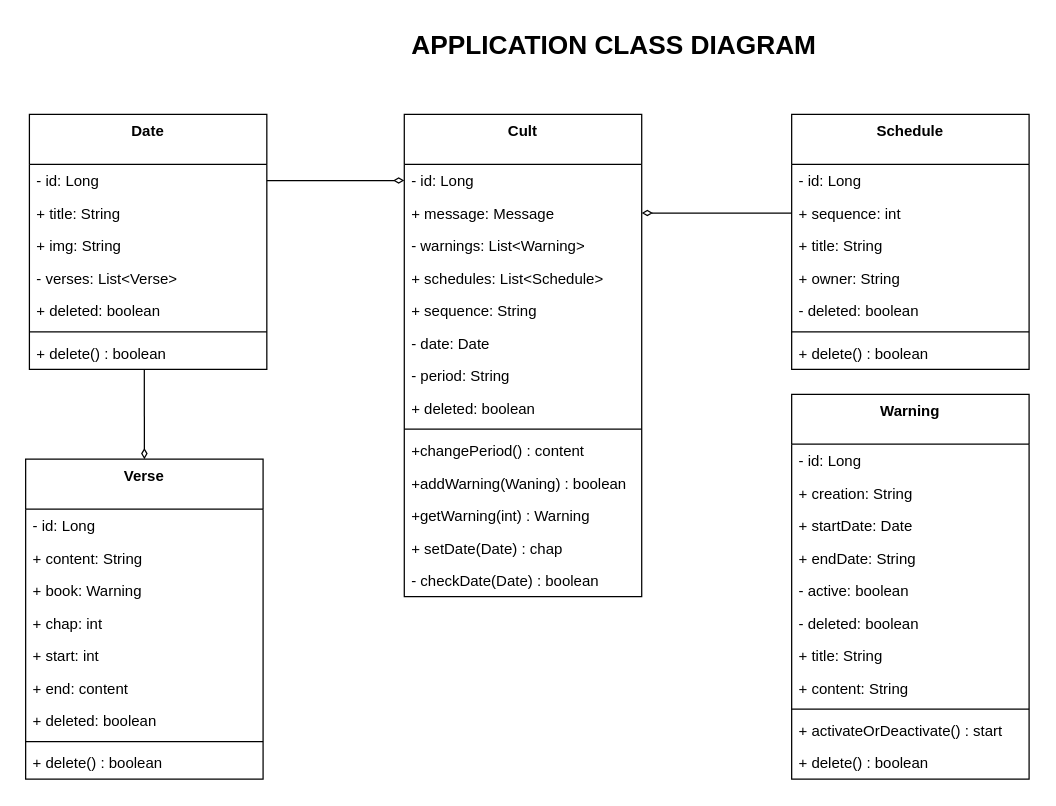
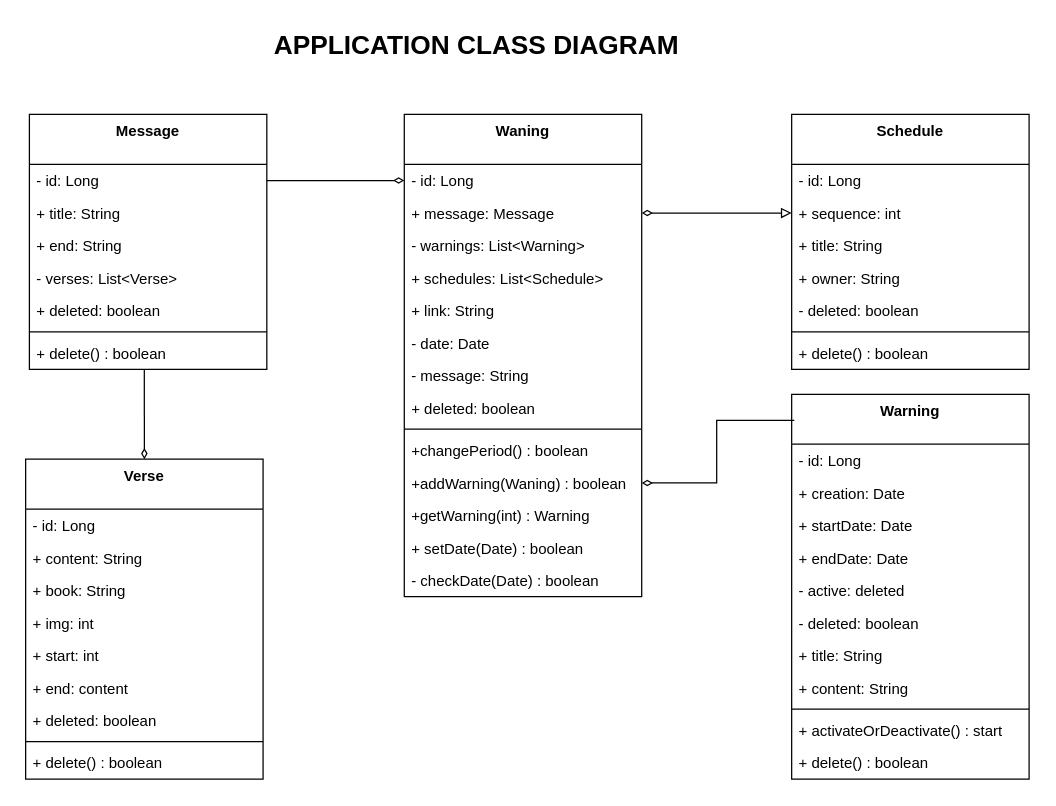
  <mxCell id="0" />
  <mxCell id="1" parent="0" />
  <mxCell id="2" style="edgeStyle=orthogonalEdgeStyle;rounded=0;orthogonalLoop=1;jettySize=auto;html=1;exitX=0.5;exitY=0;exitDx=0;exitDy=0;entryX=0.484;entryY=1;entryDx=0;entryDy=0;entryPerimeter=0;startArrow=diamondThin;startFill=0;endArrow=none;endFill=0;" parent="1" source="31" target="30" edge="1"><mxGeometry relative="1" as="geometry" /></mxCell>
  <mxCell id="3" value="Warning" style="swimlane;fontStyle=1;align=center;verticalAlign=top;childLayout=stackLayout;horizontal=1;startSize=40;horizontalStack=0;resizeParent=1;resizeParentMax=0;resizeLast=0;collapsible=1;marginBottom=0;" parent="1" vertex="1"><mxGeometry x="633" y="315" width="190" height="308" as="geometry" /></mxCell>
  <mxCell id="4" value="- id: Long" style="text;strokeColor=none;fillColor=none;align=left;verticalAlign=top;spacingLeft=4;spacingRight=4;overflow=hidden;rotatable=0;points=[[0,0.5],[1,0.5]];portConstraint=eastwest;" parent="3" vertex="1"><mxGeometry y="40" width="190" height="26" as="geometry" /></mxCell>
- <mxCell id="5" value="+ creation: String" style="text;strokeColor=none;fillColor=none;align=left;verticalAlign=top;spacingLeft=4;spacingRight=4;overflow=hidden;rotatable=0;points=[[0,0.5],[1,0.5]];portConstraint=eastwest;" parent="3" vertex="1"><mxGeometry y="66" width="190" height="26" as="geometry" /></mxCell>
+ <mxCell id="5" value="+ creation: Date" style="text;strokeColor=none;fillColor=none;align=left;verticalAlign=top;spacingLeft=4;spacingRight=4;overflow=hidden;rotatable=0;points=[[0,0.5],[1,0.5]];portConstraint=eastwest;" parent="3" vertex="1"><mxGeometry y="66" width="190" height="26" as="geometry" /></mxCell>
  <mxCell id="6" value="+ startDate: Date" style="text;strokeColor=none;fillColor=none;align=left;verticalAlign=top;spacingLeft=4;spacingRight=4;overflow=hidden;rotatable=0;points=[[0,0.5],[1,0.5]];portConstraint=eastwest;" parent="3" vertex="1"><mxGeometry y="92" width="190" height="26" as="geometry" /></mxCell>
- <mxCell id="7" value="+ endDate: String" style="text;strokeColor=none;fillColor=none;align=left;verticalAlign=top;spacingLeft=4;spacingRight=4;overflow=hidden;rotatable=0;points=[[0,0.5],[1,0.5]];portConstraint=eastwest;" parent="3" vertex="1"><mxGeometry y="118" width="190" height="26" as="geometry" /></mxCell>
- <mxCell id="8" value="- active: boolean" style="text;strokeColor=none;fillColor=none;align=left;verticalAlign=top;spacingLeft=4;spacingRight=4;overflow=hidden;rotatable=0;points=[[0,0.5],[1,0.5]];portConstraint=eastwest;" parent="3" vertex="1"><mxGeometry y="144" width="190" height="26" as="geometry" /></mxCell>
+ <mxCell id="7" value="+ endDate: Date" style="text;strokeColor=none;fillColor=none;align=left;verticalAlign=top;spacingLeft=4;spacingRight=4;overflow=hidden;rotatable=0;points=[[0,0.5],[1,0.5]];portConstraint=eastwest;" parent="3" vertex="1"><mxGeometry y="118" width="190" height="26" as="geometry" /></mxCell>
+ <mxCell id="8" value="- active: deleted" style="text;strokeColor=none;fillColor=none;align=left;verticalAlign=top;spacingLeft=4;spacingRight=4;overflow=hidden;rotatable=0;points=[[0,0.5],[1,0.5]];portConstraint=eastwest;" parent="3" vertex="1"><mxGeometry y="144" width="190" height="26" as="geometry" /></mxCell>
  <mxCell id="9" value="- deleted: boolean" style="text;strokeColor=none;fillColor=none;align=left;verticalAlign=top;spacingLeft=4;spacingRight=4;overflow=hidden;rotatable=0;points=[[0,0.5],[1,0.5]];portConstraint=eastwest;" parent="3" vertex="1"><mxGeometry y="170" width="190" height="26" as="geometry" /></mxCell>
  <mxCell id="10" value="+ title: String" style="text;strokeColor=none;fillColor=none;align=left;verticalAlign=top;spacingLeft=4;spacingRight=4;overflow=hidden;rotatable=0;points=[[0,0.5],[1,0.5]];portConstraint=eastwest;" parent="3" vertex="1"><mxGeometry y="196" width="190" height="26" as="geometry" /></mxCell>
  <mxCell id="11" value="+ content: String" style="text;strokeColor=none;fillColor=none;align=left;verticalAlign=top;spacingLeft=4;spacingRight=4;overflow=hidden;rotatable=0;points=[[0,0.5],[1,0.5]];portConstraint=eastwest;" parent="3" vertex="1"><mxGeometry y="222" width="190" height="26" as="geometry" /></mxCell>
  <mxCell id="12" value="" style="line;strokeWidth=1;fillColor=none;align=left;verticalAlign=middle;spacingTop=-1;spacingLeft=3;spacingRight=3;rotatable=0;labelPosition=right;points=[];portConstraint=eastwest;" parent="3" vertex="1"><mxGeometry y="248" width="190" height="8" as="geometry" /></mxCell>
  <mxCell id="13" value="+ activateOrDeactivate() : start" style="text;strokeColor=none;fillColor=none;align=left;verticalAlign=top;spacingLeft=4;spacingRight=4;overflow=hidden;rotatable=0;points=[[0,0.5],[1,0.5]];portConstraint=eastwest;" parent="3" vertex="1"><mxGeometry y="256" width="190" height="26" as="geometry" /></mxCell>
  <mxCell id="14" value="+ delete() : boolean" style="text;strokeColor=none;fillColor=none;align=left;verticalAlign=top;spacingLeft=4;spacingRight=4;overflow=hidden;rotatable=0;points=[[0,0.5],[1,0.5]];portConstraint=eastwest;" parent="3" vertex="1"><mxGeometry y="282" width="190" height="26" as="geometry" /></mxCell>
  <mxCell id="15" value="Schedule" style="swimlane;fontStyle=1;align=center;verticalAlign=top;childLayout=stackLayout;horizontal=1;startSize=40;horizontalStack=0;resizeParent=1;resizeParentMax=0;resizeLast=0;collapsible=1;marginBottom=0;" parent="1" vertex="1"><mxGeometry x="633" y="91" width="190" height="204" as="geometry" /></mxCell>
  <mxCell id="16" value="- id: Long" style="text;strokeColor=none;fillColor=none;align=left;verticalAlign=top;spacingLeft=4;spacingRight=4;overflow=hidden;rotatable=0;points=[[0,0.5],[1,0.5]];portConstraint=eastwest;" parent="15" vertex="1"><mxGeometry y="40" width="190" height="26" as="geometry" /></mxCell>
  <mxCell id="17" value="+ sequence: int" style="text;strokeColor=none;fillColor=none;align=left;verticalAlign=top;spacingLeft=4;spacingRight=4;overflow=hidden;rotatable=0;points=[[0,0.5],[1,0.5]];portConstraint=eastwest;" parent="15" vertex="1"><mxGeometry y="66" width="190" height="26" as="geometry" /></mxCell>
  <mxCell id="18" value="+ title: String" style="text;strokeColor=none;fillColor=none;align=left;verticalAlign=top;spacingLeft=4;spacingRight=4;overflow=hidden;rotatable=0;points=[[0,0.5],[1,0.5]];portConstraint=eastwest;" parent="15" vertex="1"><mxGeometry y="92" width="190" height="26" as="geometry" /></mxCell>
  <mxCell id="19" value="+ owner: String" style="text;strokeColor=none;fillColor=none;align=left;verticalAlign=top;spacingLeft=4;spacingRight=4;overflow=hidden;rotatable=0;points=[[0,0.5],[1,0.5]];portConstraint=eastwest;" parent="15" vertex="1"><mxGeometry y="118" width="190" height="26" as="geometry" /></mxCell>
  <mxCell id="20" value="- deleted: boolean" style="text;strokeColor=none;fillColor=none;align=left;verticalAlign=top;spacingLeft=4;spacingRight=4;overflow=hidden;rotatable=0;points=[[0,0.5],[1,0.5]];portConstraint=eastwest;" parent="15" vertex="1"><mxGeometry y="144" width="190" height="26" as="geometry" /></mxCell>
  <mxCell id="21" value="" style="line;strokeWidth=1;fillColor=none;align=left;verticalAlign=middle;spacingTop=-1;spacingLeft=3;spacingRight=3;rotatable=0;labelPosition=right;points=[];portConstraint=eastwest;" parent="15" vertex="1"><mxGeometry y="170" width="190" height="8" as="geometry" /></mxCell>
  <mxCell id="22" value="+ delete() : boolean" style="text;strokeColor=none;fillColor=none;align=left;verticalAlign=top;spacingLeft=4;spacingRight=4;overflow=hidden;rotatable=0;points=[[0,0.5],[1,0.5]];portConstraint=eastwest;" parent="15" vertex="1"><mxGeometry y="178" width="190" height="26" as="geometry" /></mxCell>
- <mxCell id="23" value="Date" style="swimlane;fontStyle=1;align=center;verticalAlign=top;childLayout=stackLayout;horizontal=1;startSize=40;horizontalStack=0;resizeParent=1;resizeParentMax=0;resizeLast=0;collapsible=1;marginBottom=0;" parent="1" vertex="1"><mxGeometry x="23" y="91" width="190" height="204" as="geometry" /></mxCell>
+ <mxCell id="23" value="Message" style="swimlane;fontStyle=1;align=center;verticalAlign=top;childLayout=stackLayout;horizontal=1;startSize=40;horizontalStack=0;resizeParent=1;resizeParentMax=0;resizeLast=0;collapsible=1;marginBottom=0;" parent="1" vertex="1"><mxGeometry x="23" y="91" width="190" height="204" as="geometry" /></mxCell>
  <mxCell id="24" value="- id: Long" style="text;strokeColor=none;fillColor=none;align=left;verticalAlign=top;spacingLeft=4;spacingRight=4;overflow=hidden;rotatable=0;points=[[0,0.5],[1,0.5]];portConstraint=eastwest;" parent="23" vertex="1"><mxGeometry y="40" width="190" height="26" as="geometry" /></mxCell>
  <mxCell id="25" value="+ title: String" style="text;strokeColor=none;fillColor=none;align=left;verticalAlign=top;spacingLeft=4;spacingRight=4;overflow=hidden;rotatable=0;points=[[0,0.5],[1,0.5]];portConstraint=eastwest;" parent="23" vertex="1"><mxGeometry y="66" width="190" height="26" as="geometry" /></mxCell>
- <mxCell id="26" value="+ img: String" style="text;strokeColor=none;fillColor=none;align=left;verticalAlign=top;spacingLeft=4;spacingRight=4;overflow=hidden;rotatable=0;points=[[0,0.5],[1,0.5]];portConstraint=eastwest;" parent="23" vertex="1"><mxGeometry y="92" width="190" height="26" as="geometry" /></mxCell>
+ <mxCell id="26" value="+ end: String" style="text;strokeColor=none;fillColor=none;align=left;verticalAlign=top;spacingLeft=4;spacingRight=4;overflow=hidden;rotatable=0;points=[[0,0.5],[1,0.5]];portConstraint=eastwest;" parent="23" vertex="1"><mxGeometry y="92" width="190" height="26" as="geometry" /></mxCell>
  <mxCell id="27" value="- verses: List&lt;Verse&gt;" style="text;strokeColor=none;fillColor=none;align=left;verticalAlign=top;spacingLeft=4;spacingRight=4;overflow=hidden;rotatable=0;points=[[0,0.5],[1,0.5]];portConstraint=eastwest;" parent="23" vertex="1"><mxGeometry y="118" width="190" height="26" as="geometry" /></mxCell>
  <mxCell id="28" value="+ deleted: boolean" style="text;strokeColor=none;fillColor=none;align=left;verticalAlign=top;spacingLeft=4;spacingRight=4;overflow=hidden;rotatable=0;points=[[0,0.5],[1,0.5]];portConstraint=eastwest;" parent="23" vertex="1"><mxGeometry y="144" width="190" height="26" as="geometry" /></mxCell>
  <mxCell id="29" value="" style="line;strokeWidth=1;fillColor=none;align=left;verticalAlign=middle;spacingTop=-1;spacingLeft=3;spacingRight=3;rotatable=0;labelPosition=right;points=[];portConstraint=eastwest;" parent="23" vertex="1"><mxGeometry y="170" width="190" height="8" as="geometry" /></mxCell>
  <mxCell id="30" value="+ delete() : boolean" style="text;strokeColor=none;fillColor=none;align=left;verticalAlign=top;spacingLeft=4;spacingRight=4;overflow=hidden;rotatable=0;points=[[0,0.5],[1,0.5]];portConstraint=eastwest;" parent="23" vertex="1"><mxGeometry y="178" width="190" height="26" as="geometry" /></mxCell>
  <mxCell id="31" value="Verse" style="swimlane;fontStyle=1;align=center;verticalAlign=top;childLayout=stackLayout;horizontal=1;startSize=40;horizontalStack=0;resizeParent=1;resizeParentMax=0;resizeLast=0;collapsible=1;marginBottom=0;" parent="1" vertex="1"><mxGeometry x="20" y="367" width="190" height="256" as="geometry" /></mxCell>
  <mxCell id="32" value="- id: Long" style="text;strokeColor=none;fillColor=none;align=left;verticalAlign=top;spacingLeft=4;spacingRight=4;overflow=hidden;rotatable=0;points=[[0,0.5],[1,0.5]];portConstraint=eastwest;" parent="31" vertex="1"><mxGeometry y="40" width="190" height="26" as="geometry" /></mxCell>
  <mxCell id="33" value="+ content: String" style="text;strokeColor=none;fillColor=none;align=left;verticalAlign=top;spacingLeft=4;spacingRight=4;overflow=hidden;rotatable=0;points=[[0,0.5],[1,0.5]];portConstraint=eastwest;" parent="31" vertex="1"><mxGeometry y="66" width="190" height="26" as="geometry" /></mxCell>
- <mxCell id="34" value="+ book: Warning" style="text;strokeColor=none;fillColor=none;align=left;verticalAlign=top;spacingLeft=4;spacingRight=4;overflow=hidden;rotatable=0;points=[[0,0.5],[1,0.5]];portConstraint=eastwest;" parent="31" vertex="1"><mxGeometry y="92" width="190" height="26" as="geometry" /></mxCell>
- <mxCell id="35" value="+ chap: int" style="text;strokeColor=none;fillColor=none;align=left;verticalAlign=top;spacingLeft=4;spacingRight=4;overflow=hidden;rotatable=0;points=[[0,0.5],[1,0.5]];portConstraint=eastwest;" parent="31" vertex="1"><mxGeometry y="118" width="190" height="26" as="geometry" /></mxCell>
+ <mxCell id="34" value="+ book: String" style="text;strokeColor=none;fillColor=none;align=left;verticalAlign=top;spacingLeft=4;spacingRight=4;overflow=hidden;rotatable=0;points=[[0,0.5],[1,0.5]];portConstraint=eastwest;" parent="31" vertex="1"><mxGeometry y="92" width="190" height="26" as="geometry" /></mxCell>
+ <mxCell id="35" value="+ img: int" style="text;strokeColor=none;fillColor=none;align=left;verticalAlign=top;spacingLeft=4;spacingRight=4;overflow=hidden;rotatable=0;points=[[0,0.5],[1,0.5]];portConstraint=eastwest;" parent="31" vertex="1"><mxGeometry y="118" width="190" height="26" as="geometry" /></mxCell>
  <mxCell id="36" value="+ start: int" style="text;strokeColor=none;fillColor=none;align=left;verticalAlign=top;spacingLeft=4;spacingRight=4;overflow=hidden;rotatable=0;points=[[0,0.5],[1,0.5]];portConstraint=eastwest;" parent="31" vertex="1"><mxGeometry y="144" width="190" height="26" as="geometry" /></mxCell>
  <mxCell id="37" value="+ end: content" style="text;strokeColor=none;fillColor=none;align=left;verticalAlign=top;spacingLeft=4;spacingRight=4;overflow=hidden;rotatable=0;points=[[0,0.5],[1,0.5]];portConstraint=eastwest;" parent="31" vertex="1"><mxGeometry y="170" width="190" height="26" as="geometry" /></mxCell>
  <mxCell id="38" value="+ deleted: boolean" style="text;strokeColor=none;fillColor=none;align=left;verticalAlign=top;spacingLeft=4;spacingRight=4;overflow=hidden;rotatable=0;points=[[0,0.5],[1,0.5]];portConstraint=eastwest;" parent="31" vertex="1"><mxGeometry y="196" width="190" height="26" as="geometry" /></mxCell>
  <mxCell id="39" value="" style="line;strokeWidth=1;fillColor=none;align=left;verticalAlign=middle;spacingTop=-1;spacingLeft=3;spacingRight=3;rotatable=0;labelPosition=right;points=[];portConstraint=eastwest;" parent="31" vertex="1"><mxGeometry y="222" width="190" height="8" as="geometry" /></mxCell>
  <mxCell id="40" value="+ delete() : boolean" style="text;strokeColor=none;fillColor=none;align=left;verticalAlign=top;spacingLeft=4;spacingRight=4;overflow=hidden;rotatable=0;points=[[0,0.5],[1,0.5]];portConstraint=eastwest;" parent="31" vertex="1"><mxGeometry y="230" width="190" height="26" as="geometry" /></mxCell>
- <mxCell id="41" value="Cult" style="swimlane;fontStyle=1;align=center;verticalAlign=top;childLayout=stackLayout;horizontal=1;startSize=40;horizontalStack=0;resizeParent=1;resizeParentMax=0;resizeLast=0;collapsible=1;marginBottom=0;" parent="1" vertex="1"><mxGeometry x="323" y="91" width="190" height="386" as="geometry" /></mxCell>
+ <mxCell id="41" value="Waning" style="swimlane;fontStyle=1;align=center;verticalAlign=top;childLayout=stackLayout;horizontal=1;startSize=40;horizontalStack=0;resizeParent=1;resizeParentMax=0;resizeLast=0;collapsible=1;marginBottom=0;" parent="1" vertex="1"><mxGeometry x="323" y="91" width="190" height="386" as="geometry" /></mxCell>
  <mxCell id="42" value="- id: Long" style="text;strokeColor=none;fillColor=none;align=left;verticalAlign=top;spacingLeft=4;spacingRight=4;overflow=hidden;rotatable=0;points=[[0,0.5],[1,0.5]];portConstraint=eastwest;" parent="41" vertex="1"><mxGeometry y="40" width="190" height="26" as="geometry" /></mxCell>
  <mxCell id="43" value="+ message: Message" style="text;strokeColor=none;fillColor=none;align=left;verticalAlign=top;spacingLeft=4;spacingRight=4;overflow=hidden;rotatable=0;points=[[0,0.5],[1,0.5]];portConstraint=eastwest;" parent="41" vertex="1"><mxGeometry y="66" width="190" height="26" as="geometry" /></mxCell>
  <mxCell id="44" value="- warnings: List&lt;Warning&gt;" style="text;strokeColor=none;fillColor=none;align=left;verticalAlign=top;spacingLeft=4;spacingRight=4;overflow=hidden;rotatable=0;points=[[0,0.5],[1,0.5]];portConstraint=eastwest;" parent="41" vertex="1"><mxGeometry y="92" width="190" height="26" as="geometry" /></mxCell>
  <mxCell id="45" value="+ schedules: List&lt;Schedule&gt;" style="text;strokeColor=none;fillColor=none;align=left;verticalAlign=top;spacingLeft=4;spacingRight=4;overflow=hidden;rotatable=0;points=[[0,0.5],[1,0.5]];portConstraint=eastwest;" parent="41" vertex="1"><mxGeometry y="118" width="190" height="26" as="geometry" /></mxCell>
- <mxCell id="46" value="+ sequence: String" style="text;strokeColor=none;fillColor=none;align=left;verticalAlign=top;spacingLeft=4;spacingRight=4;overflow=hidden;rotatable=0;points=[[0,0.5],[1,0.5]];portConstraint=eastwest;" parent="41" vertex="1"><mxGeometry y="144" width="190" height="26" as="geometry" /></mxCell>
+ <mxCell id="46" value="+ link: String" style="text;strokeColor=none;fillColor=none;align=left;verticalAlign=top;spacingLeft=4;spacingRight=4;overflow=hidden;rotatable=0;points=[[0,0.5],[1,0.5]];portConstraint=eastwest;" parent="41" vertex="1"><mxGeometry y="144" width="190" height="26" as="geometry" /></mxCell>
  <mxCell id="47" value="- date: Date" style="text;strokeColor=none;fillColor=none;align=left;verticalAlign=top;spacingLeft=4;spacingRight=4;overflow=hidden;rotatable=0;points=[[0,0.5],[1,0.5]];portConstraint=eastwest;" parent="41" vertex="1"><mxGeometry y="170" width="190" height="26" as="geometry" /></mxCell>
- <mxCell id="48" value="- period: String" style="text;strokeColor=none;fillColor=none;align=left;verticalAlign=top;spacingLeft=4;spacingRight=4;overflow=hidden;rotatable=0;points=[[0,0.5],[1,0.5]];portConstraint=eastwest;" parent="41" vertex="1"><mxGeometry y="196" width="190" height="26" as="geometry" /></mxCell>
+ <mxCell id="48" value="- message: String" style="text;strokeColor=none;fillColor=none;align=left;verticalAlign=top;spacingLeft=4;spacingRight=4;overflow=hidden;rotatable=0;points=[[0,0.5],[1,0.5]];portConstraint=eastwest;" parent="41" vertex="1"><mxGeometry y="196" width="190" height="26" as="geometry" /></mxCell>
  <mxCell id="49" value="+ deleted: boolean" style="text;strokeColor=none;fillColor=none;align=left;verticalAlign=top;spacingLeft=4;spacingRight=4;overflow=hidden;rotatable=0;points=[[0,0.5],[1,0.5]];portConstraint=eastwest;" parent="41" vertex="1"><mxGeometry y="222" width="190" height="26" as="geometry" /></mxCell>
  <mxCell id="50" value="" style="line;strokeWidth=1;fillColor=none;align=left;verticalAlign=middle;spacingTop=-1;spacingLeft=3;spacingRight=3;rotatable=0;labelPosition=right;points=[];portConstraint=eastwest;" parent="41" vertex="1"><mxGeometry y="248" width="190" height="8" as="geometry" /></mxCell>
- <mxCell id="51" value="+changePeriod() : content" style="text;strokeColor=none;fillColor=none;align=left;verticalAlign=top;spacingLeft=4;spacingRight=4;overflow=hidden;rotatable=0;points=[[0,0.5],[1,0.5]];portConstraint=eastwest;" parent="41" vertex="1"><mxGeometry y="256" width="190" height="26" as="geometry" /></mxCell>
+ <mxCell id="51" value="+changePeriod() : boolean" style="text;strokeColor=none;fillColor=none;align=left;verticalAlign=top;spacingLeft=4;spacingRight=4;overflow=hidden;rotatable=0;points=[[0,0.5],[1,0.5]];portConstraint=eastwest;" parent="41" vertex="1"><mxGeometry y="256" width="190" height="26" as="geometry" /></mxCell>
  <mxCell id="52" value="+addWarning(Waning) : boolean" style="text;strokeColor=none;fillColor=none;align=left;verticalAlign=top;spacingLeft=4;spacingRight=4;overflow=hidden;rotatable=0;points=[[0,0.5],[1,0.5]];portConstraint=eastwest;" parent="41" vertex="1"><mxGeometry y="282" width="190" height="26" as="geometry" /></mxCell>
  <mxCell id="53" value="+getWarning(int) : Warning" style="text;strokeColor=none;fillColor=none;align=left;verticalAlign=top;spacingLeft=4;spacingRight=4;overflow=hidden;rotatable=0;points=[[0,0.5],[1,0.5]];portConstraint=eastwest;" parent="41" vertex="1"><mxGeometry y="308" width="190" height="26" as="geometry" /></mxCell>
- <mxCell id="54" value="+ setDate(Date) : chap" style="text;strokeColor=none;fillColor=none;align=left;verticalAlign=top;spacingLeft=4;spacingRight=4;overflow=hidden;rotatable=0;points=[[0,0.5],[1,0.5]];portConstraint=eastwest;" parent="41" vertex="1"><mxGeometry y="334" width="190" height="26" as="geometry" /></mxCell>
+ <mxCell id="54" value="+ setDate(Date) : boolean" style="text;strokeColor=none;fillColor=none;align=left;verticalAlign=top;spacingLeft=4;spacingRight=4;overflow=hidden;rotatable=0;points=[[0,0.5],[1,0.5]];portConstraint=eastwest;" parent="41" vertex="1"><mxGeometry y="334" width="190" height="26" as="geometry" /></mxCell>
  <mxCell id="55" value="- checkDate(Date) : boolean" style="text;strokeColor=none;fillColor=none;align=left;verticalAlign=top;spacingLeft=4;spacingRight=4;overflow=hidden;rotatable=0;points=[[0,0.5],[1,0.5]];portConstraint=eastwest;" parent="41" vertex="1"><mxGeometry y="360" width="190" height="26" as="geometry" /></mxCell>
- <mxCell id="56" value="APPLICATION CLASS DIAGRAM" style="text;html=1;strokeColor=none;fillColor=none;align=center;verticalAlign=middle;whiteSpace=wrap;rounded=0;fontStyle=1;fontSize=21;" parent="1" vertex="1"><mxGeometry x="271" y="20" width="440" height="30" as="geometry" /></mxCell>
- <mxCell id="57" style="edgeStyle=orthogonalEdgeStyle;rounded=0;orthogonalLoop=1;jettySize=auto;html=1;exitX=1;exitY=0.5;exitDx=0;exitDy=0;entryX=0;entryY=0.5;entryDx=0;entryDy=0;startArrow=diamondThin;startFill=0;endArrow=none;endFill=0;" parent="1" source="43" target="17" edge="1"><mxGeometry relative="1" as="geometry" /></mxCell>
+ <mxCell id="56" value="APPLICATION CLASS DIAGRAM" style="text;html=1;strokeColor=none;fillColor=none;align=center;verticalAlign=middle;whiteSpace=wrap;rounded=0;fontStyle=1;fontSize=21;" parent="1" vertex="1"><mxGeometry x="161" y="20" width="440" height="30" as="geometry" /></mxCell>
+ <mxCell id="57" style="edgeStyle=orthogonalEdgeStyle;rounded=0;orthogonalLoop=1;jettySize=auto;html=1;exitX=1;exitY=0.5;exitDx=0;exitDy=0;entryX=0;entryY=0.5;entryDx=0;entryDy=0;startArrow=diamondThin;startFill=0;endArrow=block;endFill=0;" parent="1" source="43" target="17" edge="1"><mxGeometry relative="1" as="geometry" /></mxCell>
+ <mxCell id="58" style="edgeStyle=orthogonalEdgeStyle;rounded=0;orthogonalLoop=1;jettySize=auto;html=1;exitX=1;exitY=0.5;exitDx=0;exitDy=0;entryX=0.011;entryY=0.068;entryDx=0;entryDy=0;entryPerimeter=0;startArrow=diamondThin;startFill=0;endArrow=none;endFill=0;" parent="1" source="52" target="3" edge="1"><mxGeometry relative="1" as="geometry" /></mxCell>
  <mxCell id="59" style="edgeStyle=orthogonalEdgeStyle;rounded=0;orthogonalLoop=1;jettySize=auto;html=1;exitX=0;exitY=0.5;exitDx=0;exitDy=0;entryX=1;entryY=0.5;entryDx=0;entryDy=0;endArrow=none;endFill=0;startArrow=diamondThin;startFill=0;" parent="1" source="42" target="24" edge="1"><mxGeometry relative="1" as="geometry" /></mxCell>
